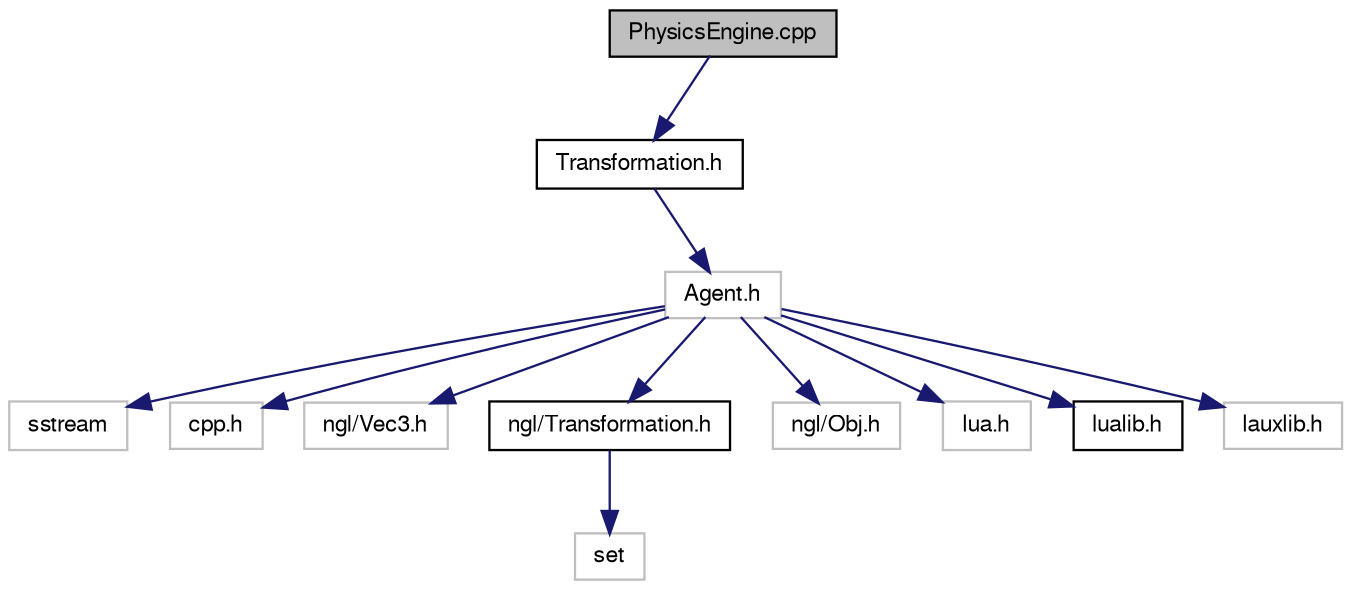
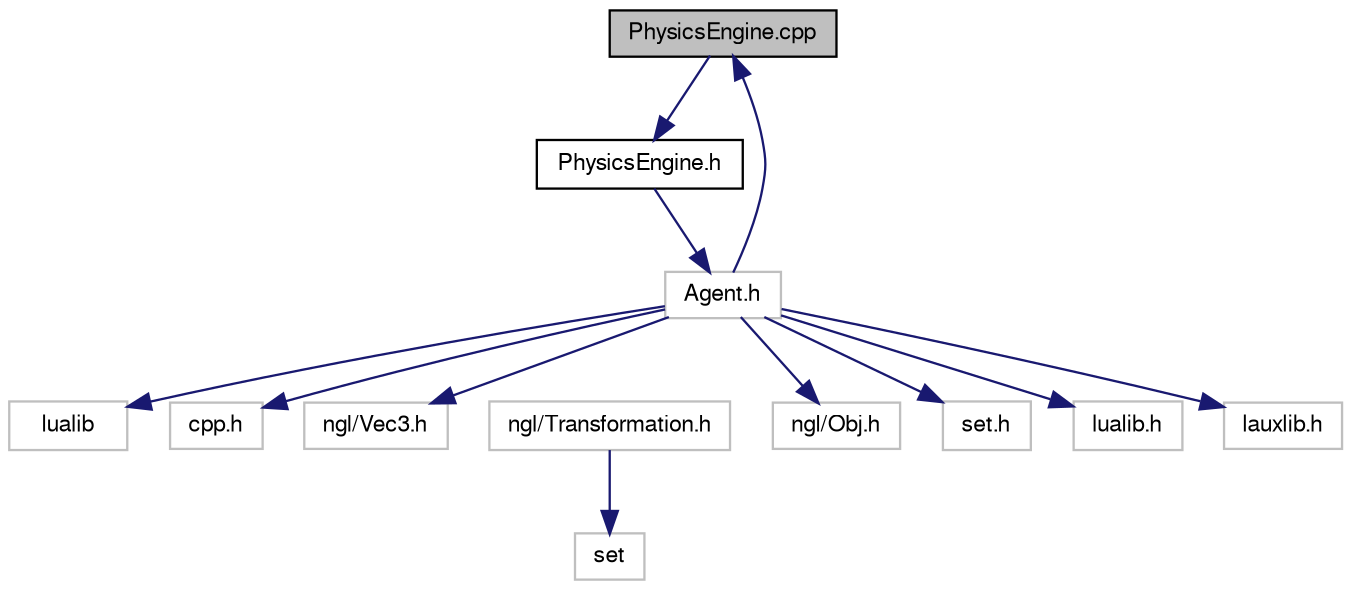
  digraph {
    node [color=grey75 fillcolor=white fontname=FreeSans fontsize=10 shape=record style=filled]
    edge [color=midnightblue fontname=FreeSans fontsize=10 labelfontname=FreeSans labelfontsize=10 style=solid]
    n1 [color=black fillcolor=grey75 fontcolor=black height=0.2 label="PhysicsEngine.cpp" width=0.4]
-   n2 [color=black height=0.2 label="Transformation.h" width=0.4]
+   n2 [color=black height=0.2 label="PhysicsEngine.h" width=0.4]
    n3 [height=0.2 label="Agent.h" width=0.4]
-   n4 [height=0.2 label=sstream width=0.4]
+   n4 [height=0.2 label=lualib width=0.4]
    n5 [height=0.2 label="cpp.h" width=0.4]
    n6 [height=0.2 label="ngl/Vec3.h" width=0.4]
-   n7 [color=black height=0.2 label="ngl/Transformation.h" width=0.4]
+   n7 [height=0.2 label="ngl/Transformation.h" width=0.4]
    n8 [height=0.2 label="ngl/Obj.h" width=0.4]
-   n9 [height=0.2 label="lua.h" width=0.4]
-   n10 [color=black height=0.2 label="lualib.h" width=0.4]
+   n9 [height=0.2 label="set.h" width=0.4]
+   n10 [height=0.2 label="lualib.h" width=0.4]
    n11 [height=0.2 label="lauxlib.h" width=0.4]
    n12 [height=0.2 label=set width=0.4]
    n1 -> n2
    n2 -> n3
    n3 -> n4
    n3 -> n5
    n3 -> n6
-   n3 -> n7
+   n3 -> n1
    n3 -> n8
    n3 -> n9
    n3 -> n10
    n3 -> n11
    n7 -> n12
  }
